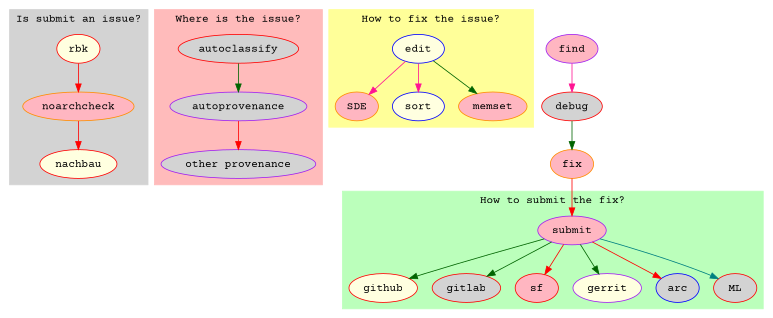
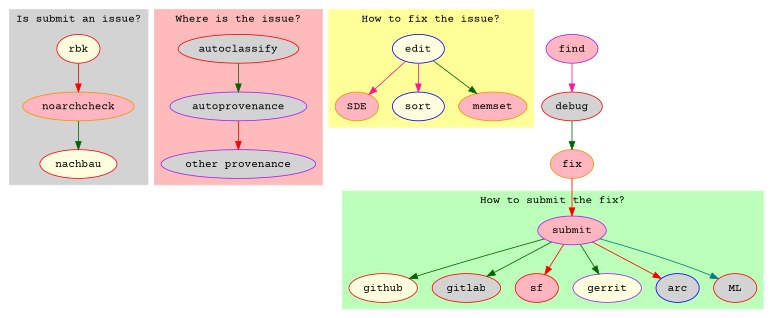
  digraph {
    fontname="Courier Prime"
    node [color=red fillcolor=lightpink fontname="Courier Prime" style=filled]
    edge [color=darkgreen fontname="Courier Prime"]
    rbk [fillcolor=lightyellow]
    noarchcheck [color=darkorange]
    nachbau [fillcolor=lightyellow]
    autoclassify [fillcolor=lightgrey]
    autoprovenance [color=purple fillcolor=lightgrey]
    "other provenance" [color=purple fillcolor=lightgrey]
    SDE [color=darkorange]
    sort [color=blue fillcolor=lightyellow]
    memset [color=darkorange]
    edit [color=blue fillcolor=lightyellow]
    github [fillcolor=lightyellow]
    gitlab [fillcolor=lightgrey]
    sf
    gerrit [color=purple fillcolor=lightyellow]
    arc [color=blue fillcolor=lightgrey]
    ML [fillcolor=lightgrey]
    submit [color=purple]
    find [color=purple]
    debug [fillcolor=lightgrey]
    fix [color=darkorange]
    subgraph cluster_1 {
      color=lightgray
      label="Is submit an issue?"
      style=filled
      rbk
      noarchcheck
      nachbau
    }
    subgraph cluster_2 {
      color="#ffbbbb"
      label="Where is the issue?"
      style=filled
      autoclassify
      autoprovenance
      "other provenance"
    }
    subgraph cluster_3 {
      color="#ffff99"
      label="How to fix the issue?"
      style=filled
      edit
      subgraph sub_4 {
        color="#ffff99"
        label="How to fix the issue?"
        style=filled
        SDE
        sort
        memset
      }
    }
    subgraph cluster_5 {
      color="#bbffbb"
      label="How to submit the fix?"
      style=filled
      submit
      subgraph sub_6 {
        color="#bbffbb"
        label="How to submit the fix?"
        style=filled
        github
        gitlab
        sf
        gerrit
        arc
        ML
      }
    }
    rbk -> noarchcheck [color=red]
-   noarchcheck -> nachbau [color=red]
+   noarchcheck -> nachbau
    autoclassify -> autoprovenance
    autoprovenance -> "other provenance" [color=red]
    edit -> SDE [color=deeppink]
    edit -> sort [color=deeppink]
    edit -> memset
    submit -> github
    submit -> gitlab
    submit -> sf [color=red]
    submit -> gerrit
    submit -> arc [color=red]
    submit -> ML [color=teal]
    find -> debug [color=deeppink]
    debug -> fix
    fix -> submit [color=red]
  }
